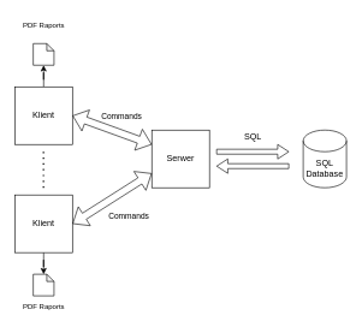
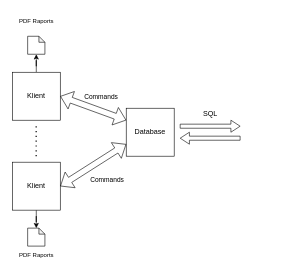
  <mxCell id="0" />
  <mxCell id="1" parent="0" />
- <mxCell id="2" value="&lt;div&gt;Serwer&lt;/div&gt;" style="whiteSpace=wrap;html=1;aspect=fixed;" vertex="1" parent="1"><mxGeometry x="210" y="180" width="80" height="80" as="geometry" /></mxCell>
+ <mxCell id="2" value="&lt;div&gt;Database&lt;/div&gt;" style="whiteSpace=wrap;html=1;aspect=fixed;" vertex="1" parent="1"><mxGeometry x="210" y="180" width="80" height="80" as="geometry" /></mxCell>
  <mxCell id="3" value="&lt;div&gt;SQL&lt;/div&gt;&lt;div&gt;&lt;br&gt;&lt;/div&gt;&lt;div&gt;&lt;br&gt;&lt;/div&gt;&lt;div&gt;&lt;br&gt;&lt;/div&gt;" style="html=1;shadow=0;dashed=0;align=center;verticalAlign=middle;shape=mxgraph.arrows2.arrow;dy=0.66;dx=15.4;notch=0;" vertex="1" parent="1"><mxGeometry x="300" y="200" width="100" height="20" as="geometry" /></mxCell>
- <mxCell id="4" value="&lt;div&gt;SQL Database&lt;/div&gt;" style="shape=cylinder3;whiteSpace=wrap;html=1;boundedLbl=1;backgroundOutline=1;size=15;" vertex="1" parent="1"><mxGeometry x="420" y="180" width="60" height="80" as="geometry" /></mxCell>
  <mxCell id="5" value="" style="html=1;shadow=0;dashed=0;align=center;verticalAlign=middle;shape=mxgraph.arrows2.arrow;dy=0.66;dx=15.4;notch=0;direction=south;rotation=90;" vertex="1" parent="1"><mxGeometry y="180" width="20" height="100" as="geometry" x="340" /></mxCell>
  <mxCell id="6" style="edgeStyle=orthogonalEdgeStyle;rounded=0;orthogonalLoop=1;jettySize=auto;html=1;" edge="1" parent="1" source="7" target="15"><mxGeometry relative="1" as="geometry" /></mxCell>
  <mxCell id="7" value="&lt;div&gt;Klient&lt;/div&gt;" style="whiteSpace=wrap;html=1;aspect=fixed;" vertex="1" parent="1"><mxGeometry x="20" y="120" width="80" height="80" as="geometry" /></mxCell>
  <mxCell id="8" style="edgeStyle=orthogonalEdgeStyle;rounded=0;orthogonalLoop=1;jettySize=auto;html=1;" edge="1" parent="1" source="9" target="16"><mxGeometry relative="1" as="geometry" /></mxCell>
  <mxCell id="9" value="&lt;div&gt;Klient&lt;/div&gt;" style="whiteSpace=wrap;html=1;aspect=fixed;" vertex="1" parent="1"><mxGeometry x="20" y="270" width="80" height="80" as="geometry" /></mxCell>
  <mxCell id="10" value="" style="endArrow=none;dashed=1;html=1;dashPattern=1 3;strokeWidth=2;rounded=0;" edge="1" parent="1"><mxGeometry width="50" height="50" relative="1" as="geometry"><mxPoint x="59.8" y="260" as="sourcePoint" /><mxPoint x="59.8" y="210" as="targetPoint" /></mxGeometry></mxCell>
  <mxCell id="11" value="" style="shape=flexArrow;endArrow=classic;startArrow=classic;html=1;rounded=0;entryX=0;entryY=0.25;entryDx=0;entryDy=0;exitX=1;exitY=0.5;exitDx=0;exitDy=0;" edge="1" parent="1" source="7" target="2"><mxGeometry width="100" height="100" relative="1" as="geometry"><mxPoint x="160" y="400" as="sourcePoint" /><mxPoint x="260" y="300" as="targetPoint" /></mxGeometry></mxCell>
  <mxCell id="12" value="Commands" style="edgeLabel;html=1;align=center;verticalAlign=middle;resizable=0;points=[];" vertex="1" connectable="0" parent="11"><mxGeometry x="0.188" y="6" relative="1" as="geometry"><mxPoint y="-18" as="offset" /></mxGeometry></mxCell>
  <mxCell id="13" value="" style="shape=flexArrow;endArrow=classic;startArrow=classic;html=1;rounded=0;entryX=0;entryY=0.75;entryDx=0;entryDy=0;exitX=1;exitY=0.5;exitDx=0;exitDy=0;" edge="1" parent="1" source="9" target="2"><mxGeometry width="100" height="100" relative="1" as="geometry"><mxPoint x="130" y="310" as="sourcePoint" /><mxPoint x="240" y="350" as="targetPoint" /></mxGeometry></mxCell>
  <mxCell id="14" value="Commands" style="edgeLabel;html=1;align=center;verticalAlign=middle;resizable=0;points=[];" vertex="1" connectable="0" parent="1"><mxGeometry x="177.567" y="299.996" as="geometry" /></mxCell>
  <mxCell id="15" value="" style="shape=note;whiteSpace=wrap;html=1;backgroundOutline=1;darkOpacity=0.05;size=10;" vertex="1" parent="1"><mxGeometry x="45.6" y="60" width="28.8" height="30" as="geometry" /></mxCell>
  <mxCell id="16" value="" style="shape=note;whiteSpace=wrap;html=1;backgroundOutline=1;darkOpacity=0.05;size=10;" vertex="1" parent="1"><mxGeometry x="45.6" y="380" width="28.8" height="30" as="geometry" /></mxCell>
  <mxCell id="17" value="PDF Raports" style="text;html=1;align=center;verticalAlign=middle;resizable=0;points=[];autosize=1;strokeColor=none;fillColor=none;fontSize=10;" vertex="1" parent="1"><mxGeometry x="20" y="20" width="80" height="30" as="geometry" /></mxCell>
  <mxCell id="18" value="PDF Raports" style="text;html=1;align=center;verticalAlign=middle;resizable=0;points=[];autosize=1;strokeColor=none;fillColor=none;fontSize=10;" vertex="1" parent="1"><mxGeometry x="20" y="410" width="80" height="30" as="geometry" /></mxCell>
